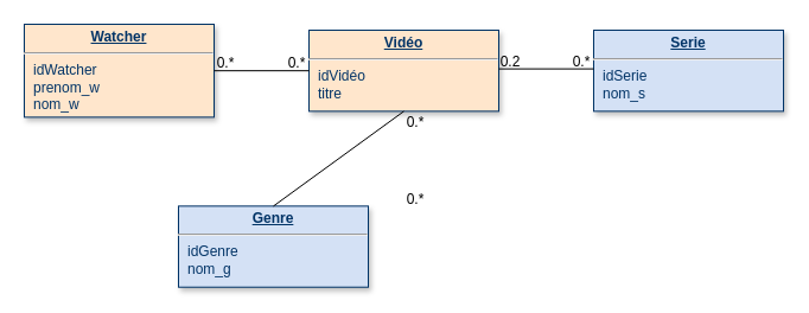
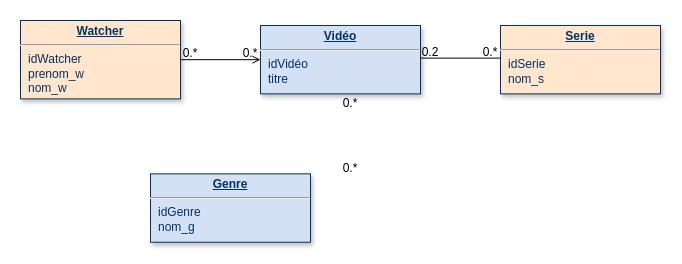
  <mxCell id="0" />
  <mxCell id="1" parent="0" />
  <mxCell id="2" value="&lt;p style=&quot;margin: 0px; margin-top: 4px; text-align: center; text-decoration: underline;&quot;&gt;&lt;strong&gt;Watcher&lt;/strong&gt;&lt;/p&gt;&lt;hr&gt;&lt;p style=&quot;margin: 0px; margin-left: 8px;&quot;&gt;idWatcher&lt;/p&gt;&lt;p style=&quot;margin: 0px; margin-left: 8px;&quot;&gt;prenom_w&lt;br&gt;nom_w&lt;br&gt;&lt;/p&gt;" style="verticalAlign=top;align=left;overflow=fill;fontSize=12;fontFamily=Helvetica;html=1;strokeColor=#003366;shadow=1;fillColor=#ffe6cc;fontColor=#003366;" parent="1" vertex="1"><mxGeometry x="20" y="20" width="160" height="78.36" as="geometry" /></mxCell>
- <mxCell id="3" value="&lt;p style=&quot;margin: 0px; margin-top: 4px; text-align: center; text-decoration: underline;&quot;&gt;&lt;strong&gt;Vidéo&lt;/strong&gt;&lt;/p&gt;&lt;hr&gt;&lt;p style=&quot;margin: 0px; margin-left: 8px;&quot;&gt;idVidéo&lt;/p&gt;&lt;p style=&quot;margin: 0px; margin-left: 8px;&quot;&gt;titre&lt;br&gt;&lt;/p&gt;" style="verticalAlign=top;align=left;overflow=fill;fontSize=12;fontFamily=Helvetica;html=1;strokeColor=#003366;shadow=1;fillColor=#ffe6cc;fontColor=#003366;" vertex="1" parent="1"><mxGeometry x="260" y="25" width="160" height="68.36" as="geometry" /></mxCell>
- <mxCell id="4" value="" style="endArrow=none;html=1;rounded=0;exitX=1;exitY=0.5;exitDx=0;exitDy=0;entryX=0;entryY=0.5;entryDx=0;entryDy=0;" edge="1" parent="1" source="2" target="3"><mxGeometry width="50" height="50" relative="1" as="geometry"><mxPoint x="280" y="208.36" as="sourcePoint" /><mxPoint x="330" y="158.36" as="targetPoint" /></mxGeometry></mxCell>
+ <mxCell id="3" value="&lt;p style=&quot;margin: 0px; margin-top: 4px; text-align: center; text-decoration: underline;&quot;&gt;&lt;strong&gt;Vidéo&lt;/strong&gt;&lt;/p&gt;&lt;hr&gt;&lt;p style=&quot;margin: 0px; margin-left: 8px;&quot;&gt;idVidéo&lt;/p&gt;&lt;p style=&quot;margin: 0px; margin-left: 8px;&quot;&gt;titre&lt;br&gt;&lt;/p&gt;" style="verticalAlign=top;align=left;overflow=fill;fontSize=12;fontFamily=Helvetica;html=1;strokeColor=#003366;shadow=1;fillColor=#D4E1F5;fontColor=#003366" vertex="1" parent="1"><mxGeometry x="260" y="25" width="160" height="68.36" as="geometry" /></mxCell>
+ <mxCell id="4" value="" style="endArrow=open;html=1;rounded=0;exitX=1;exitY=0.5;exitDx=0;exitDy=0;entryX=0;entryY=0.5;entryDx=0;entryDy=0;" edge="1" parent="1" source="2" target="3"><mxGeometry width="50" height="50" relative="1" as="geometry"><mxPoint x="280" y="208.36" as="sourcePoint" /><mxPoint x="330" y="158.36" as="targetPoint" /></mxGeometry></mxCell>
  <mxCell id="5" value="0.*" style="text;html=1;strokeColor=none;fillColor=none;align=center;verticalAlign=middle;whiteSpace=wrap;rounded=0;" vertex="1" parent="1"><mxGeometry x="180" y="48.36" width="20" height="10" as="geometry" /></mxCell>
  <mxCell id="6" value="0.*" style="text;html=1;strokeColor=none;fillColor=none;align=center;verticalAlign=middle;whiteSpace=wrap;rounded=0;" vertex="1" parent="1"><mxGeometry x="240" y="48.36" width="20" height="10" as="geometry" /></mxCell>
- <mxCell id="7" value="&lt;p style=&quot;margin: 0px; margin-top: 4px; text-align: center; text-decoration: underline;&quot;&gt;&lt;strong&gt;Serie&lt;br&gt;&lt;/strong&gt;&lt;/p&gt;&lt;hr&gt;&lt;p style=&quot;margin: 0px; margin-left: 8px;&quot;&gt;idSerie&lt;/p&gt;&lt;p style=&quot;margin: 0px; margin-left: 8px;&quot;&gt;nom_s&lt;br&gt;&lt;/p&gt;" style="verticalAlign=top;align=left;overflow=fill;fontSize=12;fontFamily=Helvetica;html=1;strokeColor=#003366;shadow=1;fillColor=#D4E1F5;fontColor=#003366" vertex="1" parent="1"><mxGeometry x="500" y="25" width="160" height="68.36" as="geometry" /></mxCell>
+ <mxCell id="7" value="&lt;p style=&quot;margin: 0px; margin-top: 4px; text-align: center; text-decoration: underline;&quot;&gt;&lt;strong&gt;Serie&lt;br&gt;&lt;/strong&gt;&lt;/p&gt;&lt;hr&gt;&lt;p style=&quot;margin: 0px; margin-left: 8px;&quot;&gt;idSerie&lt;/p&gt;&lt;p style=&quot;margin: 0px; margin-left: 8px;&quot;&gt;nom_s&lt;br&gt;&lt;/p&gt;" style="verticalAlign=top;align=left;overflow=fill;fontSize=12;fontFamily=Helvetica;html=1;strokeColor=#003366;shadow=1;fillColor=#ffe6cc;fontColor=#003366;" vertex="1" parent="1"><mxGeometry x="500" y="25" width="160" height="68.36" as="geometry" /></mxCell>
  <mxCell id="8" value="" style="endArrow=none;html=1;rounded=0;exitX=1;exitY=0.5;exitDx=0;exitDy=0;entryX=0;entryY=0.5;entryDx=0;entryDy=0;" edge="1" parent="1"><mxGeometry width="50" height="50" relative="1" as="geometry"><mxPoint x="420" y="57.62" as="sourcePoint" /><mxPoint x="500" y="57.62" as="targetPoint" /></mxGeometry></mxCell>
  <mxCell id="9" value="0.2" style="text;html=1;strokeColor=none;fillColor=none;align=center;verticalAlign=middle;whiteSpace=wrap;rounded=0;" vertex="1" parent="1"><mxGeometry x="420" y="46.62" width="20" height="10" as="geometry" /></mxCell>
  <mxCell id="10" value="0.*" style="text;html=1;strokeColor=none;fillColor=none;align=center;verticalAlign=middle;whiteSpace=wrap;rounded=0;" vertex="1" parent="1"><mxGeometry x="480" y="46.62" width="20" height="10" as="geometry" /></mxCell>
  <mxCell id="11" value="&lt;p style=&quot;margin: 0px; margin-top: 4px; text-align: center; text-decoration: underline;&quot;&gt;&lt;strong&gt;Genre&lt;/strong&gt;&lt;/p&gt;&lt;hr&gt;&lt;p style=&quot;margin: 0px; margin-left: 8px;&quot;&gt;idGenre&lt;/p&gt;&lt;p style=&quot;margin: 0px; margin-left: 8px;&quot;&gt;nom_g&lt;br&gt;&lt;/p&gt;" style="verticalAlign=top;align=left;overflow=fill;fontSize=12;fontFamily=Helvetica;html=1;strokeColor=#003366;shadow=1;fillColor=#D4E1F5;fontColor=#003366" vertex="1" parent="1"><mxGeometry x="150" y="173.36" width="160" height="68.36" as="geometry" /></mxCell>
- <mxCell id="12" value="" style="endArrow=none;html=1;rounded=0;exitX=0.5;exitY=0;exitDx=0;exitDy=0;entryX=0.5;entryY=1;entryDx=0;entryDy=0;" edge="1" parent="1" source="11" target="3"><mxGeometry width="50" height="50" relative="1" as="geometry"><mxPoint x="190" y="69.36" as="sourcePoint" /><mxPoint x="270" y="69.36" as="targetPoint" /></mxGeometry></mxCell>
  <mxCell id="13" value="0.*" style="text;html=1;strokeColor=none;fillColor=none;align=center;verticalAlign=middle;whiteSpace=wrap;rounded=0;" vertex="1" parent="1"><mxGeometry x="340" y="98.36" width="20" height="10" as="geometry" /></mxCell>
  <mxCell id="14" value="0.*" style="text;html=1;strokeColor=none;fillColor=none;align=center;verticalAlign=middle;whiteSpace=wrap;rounded=0;" vertex="1" parent="1"><mxGeometry x="340" y="163.36" width="20" height="10" as="geometry" /></mxCell>
